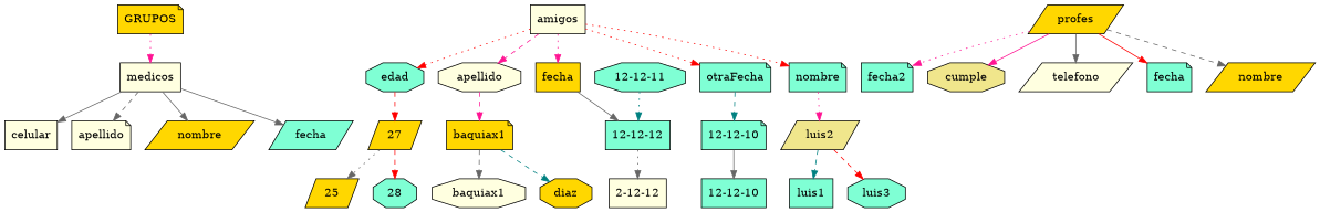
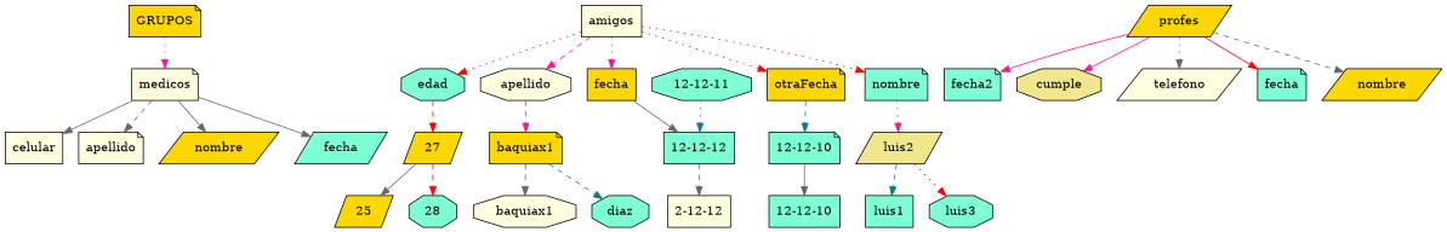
  digraph {
    node [fillcolor=aquamarine shape=note style=filled]
    edge [color=gray40 style=dashed]
    n1 [fillcolor=gold label=GRUPOS]
-   medicos [fillcolor=lightyellow shape=box]
+   medicos [fillcolor=lightyellow]
    amigos [fillcolor=lightyellow shape=box]
    n4 [label=edad shape=octagon]
    n5 [fillcolor=lightyellow label=apellido shape=octagon]
    n6 [fillcolor=gold label=fecha shape=box]
-   n7 [label=otraFecha]
+   n7 [fillcolor=gold label=otraFecha]
    n8 [label=nombre]
    profes [fillcolor=gold shape=parallelogram]
    n10 [label=fecha2]
    n11 [fillcolor=khaki label=cumple shape=octagon]
    n12 [fillcolor=lightyellow label=telefono shape=parallelogram]
    n13 [label=fecha]
    n14 [fillcolor=gold label=nombre shape=parallelogram]
    n15 [fillcolor=lightyellow label=celular shape=box]
    n16 [fillcolor=lightyellow label=apellido]
    n17 [fillcolor=gold label=nombre shape=parallelogram]
    n18 [label=fecha shape=parallelogram]
    n19 [fillcolor=gold label=27 shape=parallelogram]
    n20 [fillcolor=gold label=25 shape=parallelogram]
    n21 [label=28 shape=octagon]
    n22 [fillcolor=gold label=baquiax1]
    n23 [fillcolor=lightyellow label=baquiax1 shape=octagon]
-   n24 [fillcolor=gold label=diaz shape=octagon]
+   n24 [label=diaz shape=octagon]
    n25 [label="12-12-12" shape=box]
    n26 [fillcolor=lightyellow label="2-12-12" shape=box]
    n27 [label="12-12-10"]
    n28 [label="12-12-10" shape=box]
    n29 [fillcolor=khaki label=luis2 shape=parallelogram]
    n30 [label=luis1 shape=box]
    n31 [label=luis3 shape=octagon]
    n32 [label="12-12-11" shape=octagon]
    n1 -> medicos [color=deeppink style=dotted]
    medicos -> n15 [style=solid]
    medicos -> n16
    medicos -> n17 [style=solid]
    medicos -> n18 [style=solid]
    amigos -> n4 [color=red style=dotted]
    amigos -> n5 [color=deeppink]
    amigos -> n6 [color=deeppink style=dotted]
    amigos -> n7 [color=red style=dotted]
    amigos -> n8 [color=red style=dotted]
    n4 -> n19 [color=red]
    n5 -> n22 [color=deeppink]
    n6 -> n25 [style=solid]
    n7 -> n27 [color=teal]
    n8 -> n29 [color=deeppink style=dotted]
-   profes -> n10 [color=deeppink style=dotted]
+   profes -> n10 [color=deeppink style=solid]
    profes -> n11 [color=deeppink style=solid]
-   profes -> n12 [style=solid]
+   profes -> n12 [style=dotted]
    profes -> n13 [color=red style=solid]
    profes -> n14
-   n19 -> n20 [style=dotted]
+   n19 -> n20 [style=solid]
    n19 -> n21 [color=red]
    n22 -> n23
    n22 -> n24 [color=teal]
-   n25 -> n26 [style=dotted]
+   n25 -> n26
    n27 -> n28 [style=solid]
    n29 -> n30 [color=teal]
-   n29 -> n31 [color=red]
+   n29 -> n31 [color=red style=dotted]
    n32 -> n25 [color=teal style=dotted]
  }
